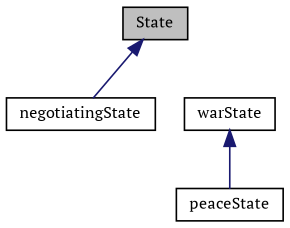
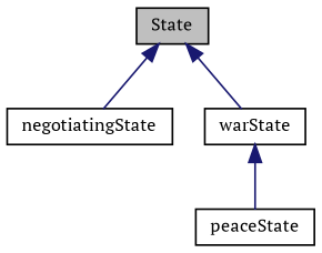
  digraph {
    fontname="PT Serif"
    node [color=black fillcolor=white fontname="PT Serif" fontsize=10 shape=record style=filled]
    edge [color=midnightblue dir=back fontname="PT Serif" fontsize=10 labelfontname=Helvetica labelfontsize=10 style=solid]
    n1 [fillcolor=grey75 fontcolor=black height=0.2 label=State width=0.4]
    n2 [height=0.2 label=negotiatingState width=0.4]
    n3 [height=0.2 label=warState width=0.4]
    n4 [height=0.2 label=peaceState width=0.4]
    n1 -> n2
+   n1 -> n3
    n3 -> n4
  }
